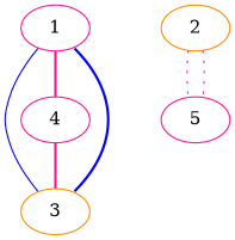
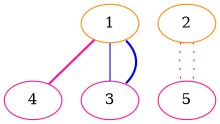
  graph {
    node [color=deeppink]
    edge [color=deeppink style=bold]
-   3 [color=darkorange]
-   1
+   3
+   1 [color=darkorange]
    4
    2 [color=darkorange]
    5
    1 -- 3 [color=blue headport=ne tailport=se]
    1 -- 3 [color=blue headport=no style=solid tailport=so]
    1 -- 4
-   4 -- 3
    2 -- 5 [style=dotted]
    2 -- 5 [style=dotted]
  }
